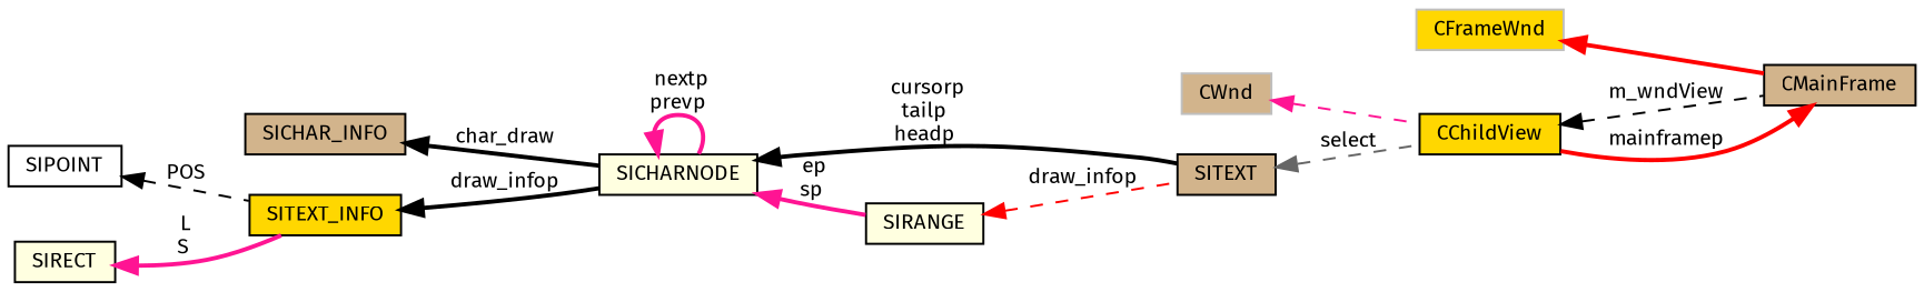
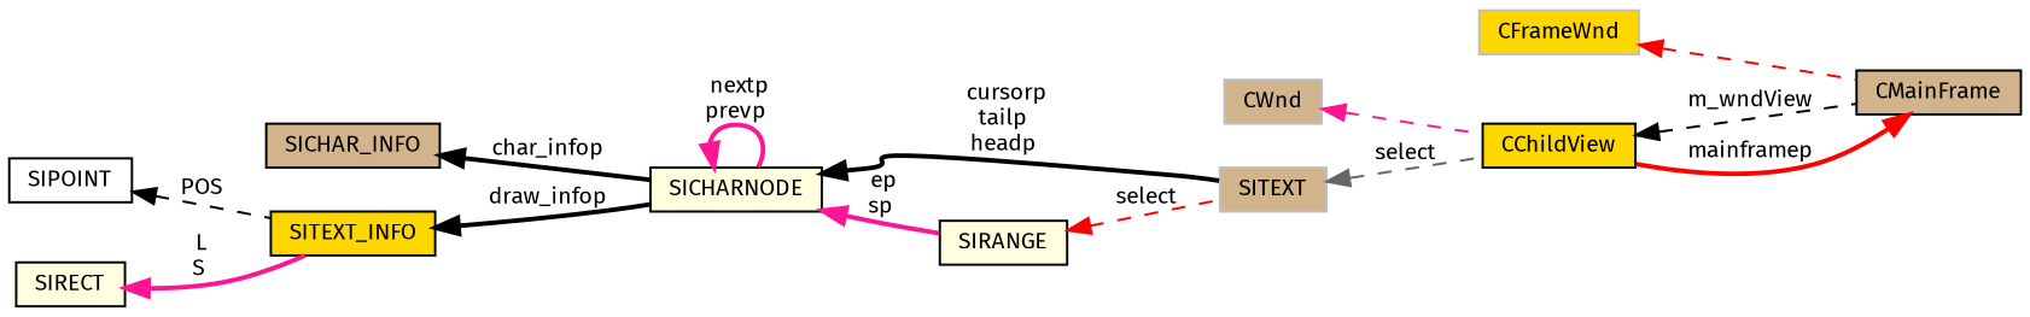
  digraph {
    fontname="Fira Sans"
    rankdir=LR
    node [color=black fillcolor=tan fontname="Fira Sans" fontsize=10 shape=record style=filled]
    edge [color=black dir=back fontname="Fira Sans" fontsize=10 labelfontname=Helvetica labelfontsize=10 style=bold]
    n1 [fillcolor=gold fontcolor=black height=0.2 label=CChildView width=0.4]
    n2 [height=0.2 label=CMainFrame width=0.4]
    n3 [color=grey75 height=0.2 label=CWnd width=0.4]
-   n4 [height=0.2 label=SITEXT width=0.4]
+   n4 [color=grey75 height=0.2 label=SITEXT width=0.4]
    n5 [fillcolor=lightyellow height=0.2 label=SIRANGE width=0.4]
    n6 [fillcolor=lightyellow height=0.2 label=SICHARNODE width=0.4]
    n7 [height=0.2 label=SICHAR_INFO width=0.4]
    n8 [fillcolor=gold height=0.2 label=SITEXT_INFO width=0.4]
    n9 [fillcolor=white height=0.2 label=SIPOINT width=0.4]
    n10 [fillcolor=lightyellow height=0.2 label=SIRECT width=0.4]
    n11 [color=grey75 fillcolor=gold height=0.2 label=CFrameWnd width=0.4]
    n1 -> n2 [label=" m_wndView" style=dashed]
    n2 -> n1 [color=red label=" mainframep"]
    n3 -> n1 [color=deeppink style=dashed]
    n4 -> n1 [color=gray40 label=" select" style=dashed]
-   n5 -> n4 [color=red label=" draw_infop" style=dashed]
+   n5 -> n4 [color=red label=" select" style=dashed]
    n6 -> n4 [label=" cursorp\ntailp\nheadp"]
    n6 -> n5 [color=deeppink label=" ep\nsp"]
    n6 -> n6 [color=deeppink label=" nextp\nprevp"]
-   n7 -> n6 [label=" char_draw"]
+   n7 -> n6 [label=" char_infop"]
    n8 -> n6 [label=" draw_infop"]
    n9 -> n8 [label=" POS" style=dashed]
    n10 -> n8 [color=deeppink label=" L\nS"]
-   n11 -> n2 [color=red]
+   n11 -> n2 [color=red style=dashed]
  }
